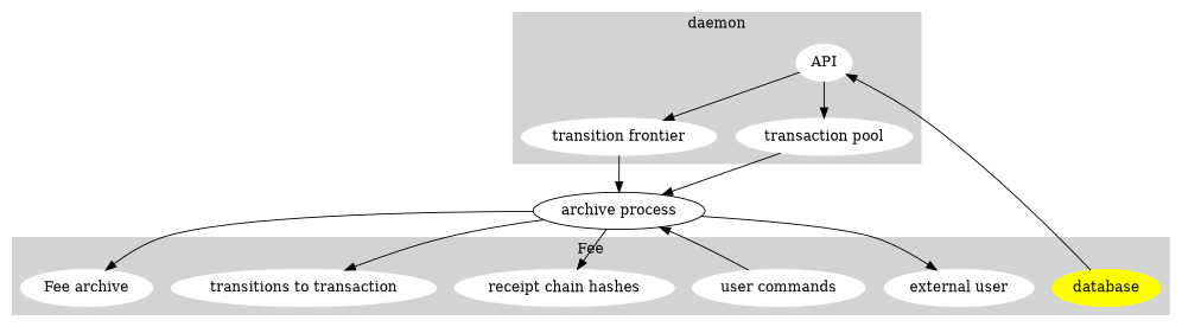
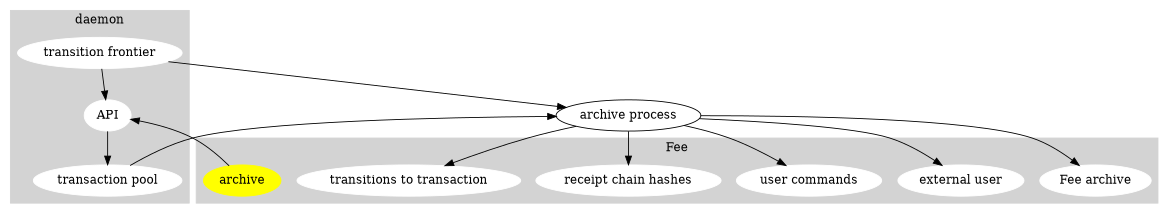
  digraph {
    node [color=white style=filled]
    n1 [label="transition frontier"]
    n2 [label="transaction pool"]
    API
    n4 [label="external user"]
    n5 [label="user commands"]
    n6 [label="receipt chain hashes"]
    n7 [label="transitions to transaction"]
    n8 [label="Fee archive"]
-   database [color=yellow]
+   database [color=yellow label=archive]
    n10 [label="archive process" color="" style=""]
    subgraph cluster_1 {
      color=lightgrey
      label=daemon
      style=filled
      n1
      n2
      API
    }
    subgraph cluster_2 {
      color=lightgrey
      label=Fee
      style=filled
      n4
      n5
      n6
      n7
      n8
      database
    }
    n1 -> n10
    n2 -> n10
-   API -> n1
+   n1 -> API
    API -> n2
    database -> API
    n10 -> n4
-   n5 -> n10
+   n10 -> n5
    n10 -> n6
    n10 -> n7
    n10 -> n8
  }
